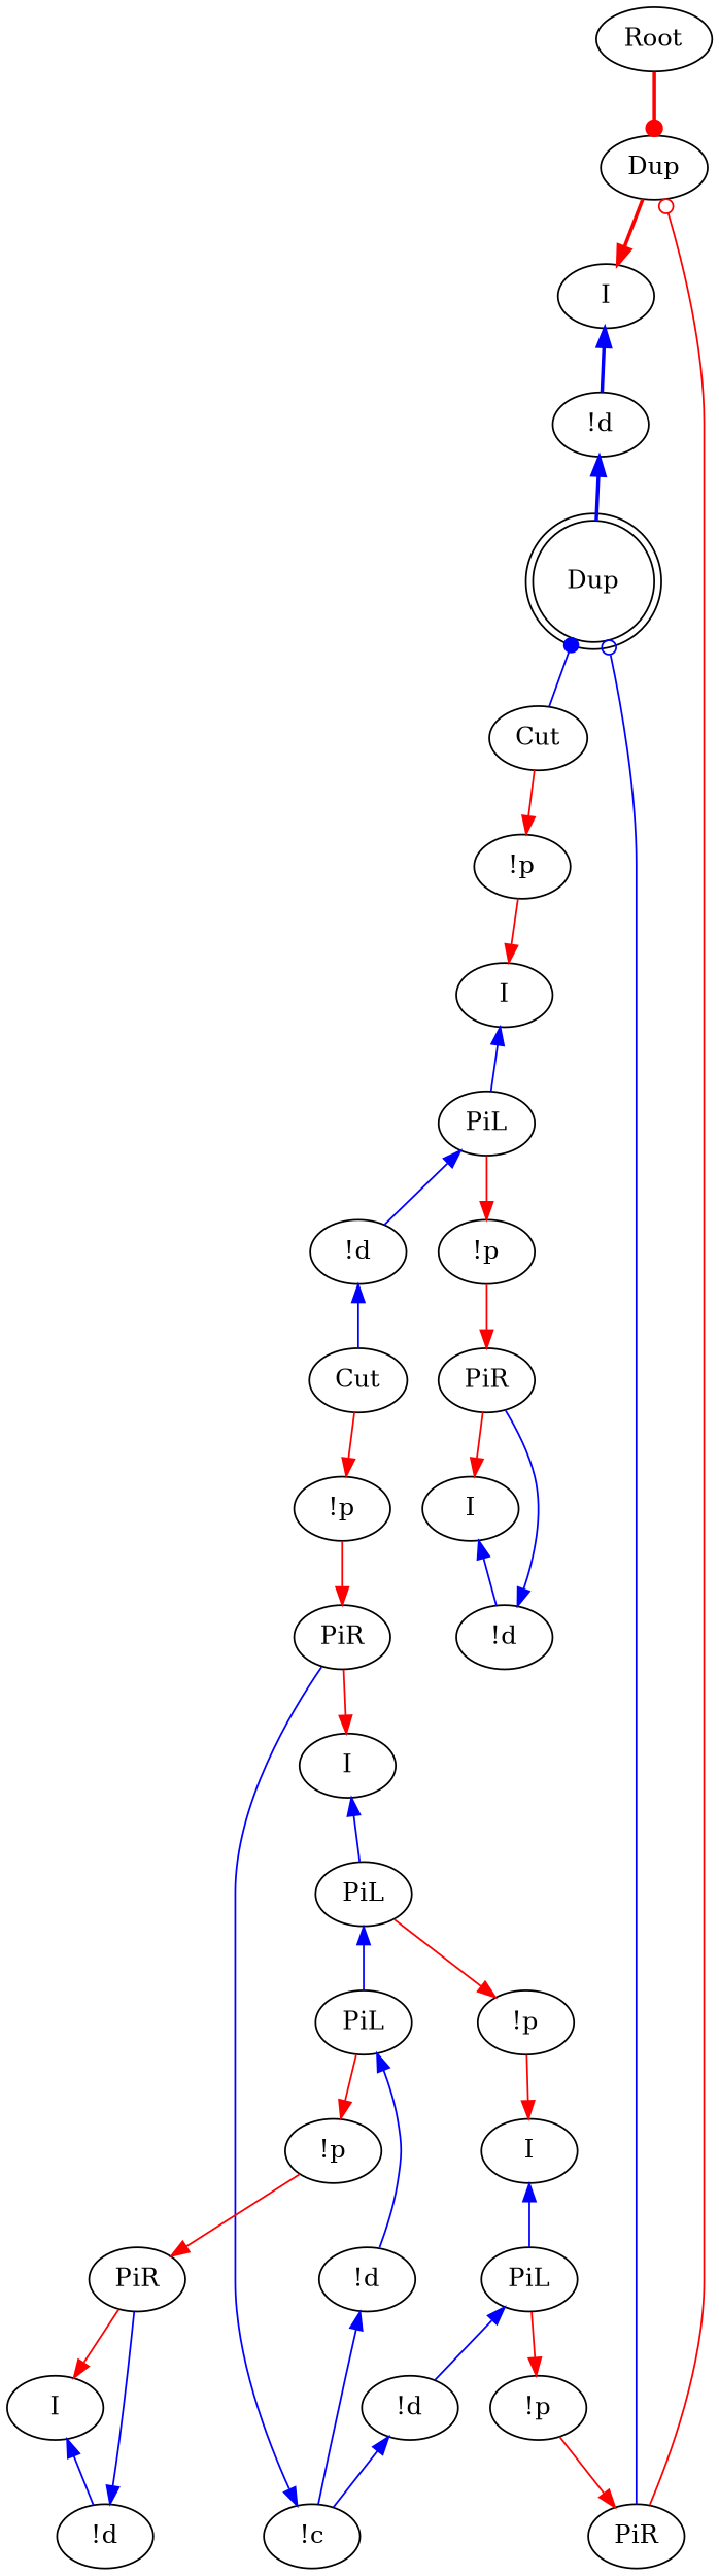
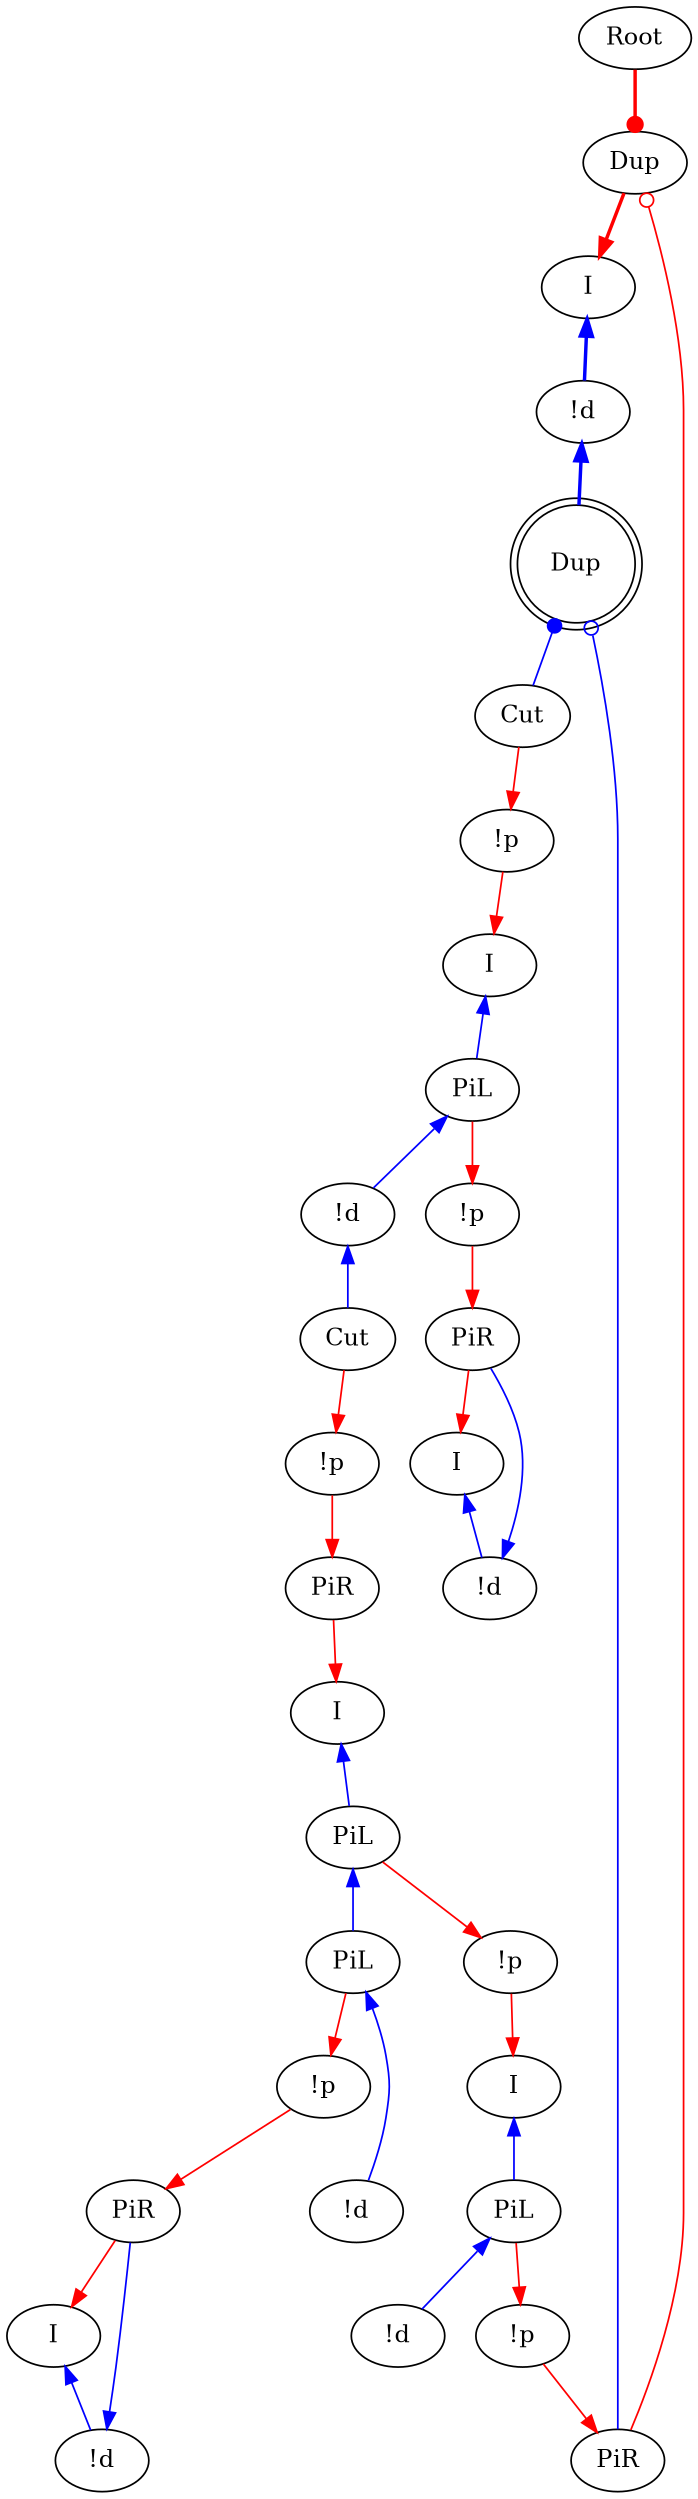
  digraph {
    edge [color=blue dir=back]
    n1 [label=Root]
    n2 [label=Dup]
    n3 [label="!p"]
    n4 [label=PiR]
    n5 [label=Cut]
    n6 [label=I]
-   n7 [label="!c"]
    n8 [label="!d"]
    n9 [label=PiL]
    n10 [label="!p"]
    n11 [label=PiL]
    n12 [label="!p"]
    n13 [label=PiR]
    n14 [label=I]
    n15 [label="!d"]
    n16 [label="!p"]
    n17 [label=I]
    n18 [label=I]
    n19 [label="!d"]
    n20 [label=PiL]
    n21 [label="!p"]
    n22 [label="!d"]
    n23 [label=PiL]
    n24 [label="!p"]
    n25 [label=PiR]
    n26 [label=PiR]
    n27 [label=I]
    n28 [label=Cut]
    n29 [label=Dup shape=doublecircle]
    n30 [label=I]
    n31 [label="!d"]
    n32 [label="!d"]
    n1 -> n2 [arrowhead=dot color=red penwidth=2 dir=""]
    n2 -> n30 [color=red penwidth=2 dir=""]
    n3 -> n4 [color=red dir=""]
    n4 -> n6 [color=red dir=""]
    n5 -> n3 [color=red dir=""]
    n6 -> n11
-   n7 -> n4
-   n8 -> n7
    n9 -> n8
    n9 -> n10 [color=red dir=""]
    n10 -> n13 [color=red dir=""]
    n11 -> n9
    n11 -> n12 [color=red dir=""]
    n12 -> n18 [color=red dir=""]
    n13 -> n14 [color=red dir=""]
    n14 -> n15
    n15 -> n13
    n16 -> n17 [color=red dir=""]
    n17 -> n20
    n18 -> n23
    n19 -> n5
    n20 -> n19
    n20 -> n21 [color=red dir=""]
    n21 -> n25 [color=red dir=""]
-   n22 -> n7
    n23 -> n22
    n23 -> n24 [color=red dir=""]
    n24 -> n26 [color=red dir=""]
    n25 -> n27 [color=red dir=""]
    n26 -> n2 [arrowhead=odot color=red dir=""]
    n27 -> n31
    n28 -> n16 [color=red dir=""]
    n29 -> n26 [arrowtail=odot]
    n29 -> n28 [arrowtail=dot]
    n30 -> n32 [penwidth=2]
    n31 -> n25
    n32 -> n29 [penwidth=2]
  }
